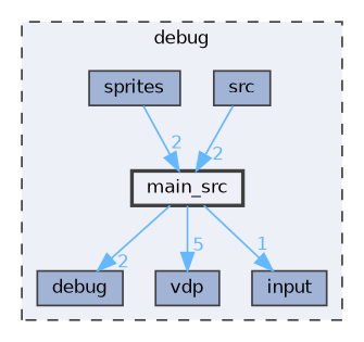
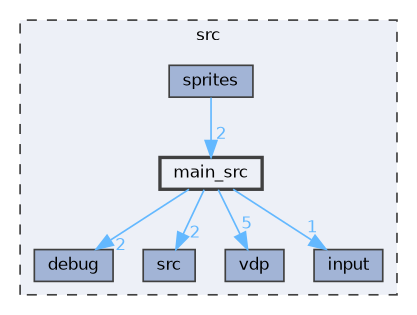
  digraph {
    compound=true
    node [color=grey25 fillcolor="#a2b4d6" fontname=Helvetica fontsize=10 shape=box style=filled]
    edge [color=steelblue1 fontcolor=steelblue1 fontname=Helvetica fontsize=10 headlabel=2 labeldistance=1.5 labelfontname=Helvetica labelfontsize=10]
    n1 [height=0.2 label=debug width=0.4]
    n2 [height=0.2 label=src width=0.4]
    n3 [height=0.2 label=sprites width=0.4]
    n4 [height=0.2 label=vdp width=0.4]
    n5 [height=0.2 label=input width=0.4]
    n6 [fillcolor="#edf0f7" height=0.2 label=main_src style="filled,bold" width=0.4]
    subgraph cluster_1 {
      bgcolor="#edf0f7"
      fontname=Helvetica
      fontsize=10
-     label=debug
+     label=src
      pencolor=grey25
      style="filled,dashed"
      n1
      n2
      n3
      n4
      n5
      n6
    }
    n3 -> n6
    n6 -> n1
-   n2 -> n6
+   n6 -> n2
    n6 -> n4 [headlabel=5]
    n6 -> n5 [headlabel=1]
  }
